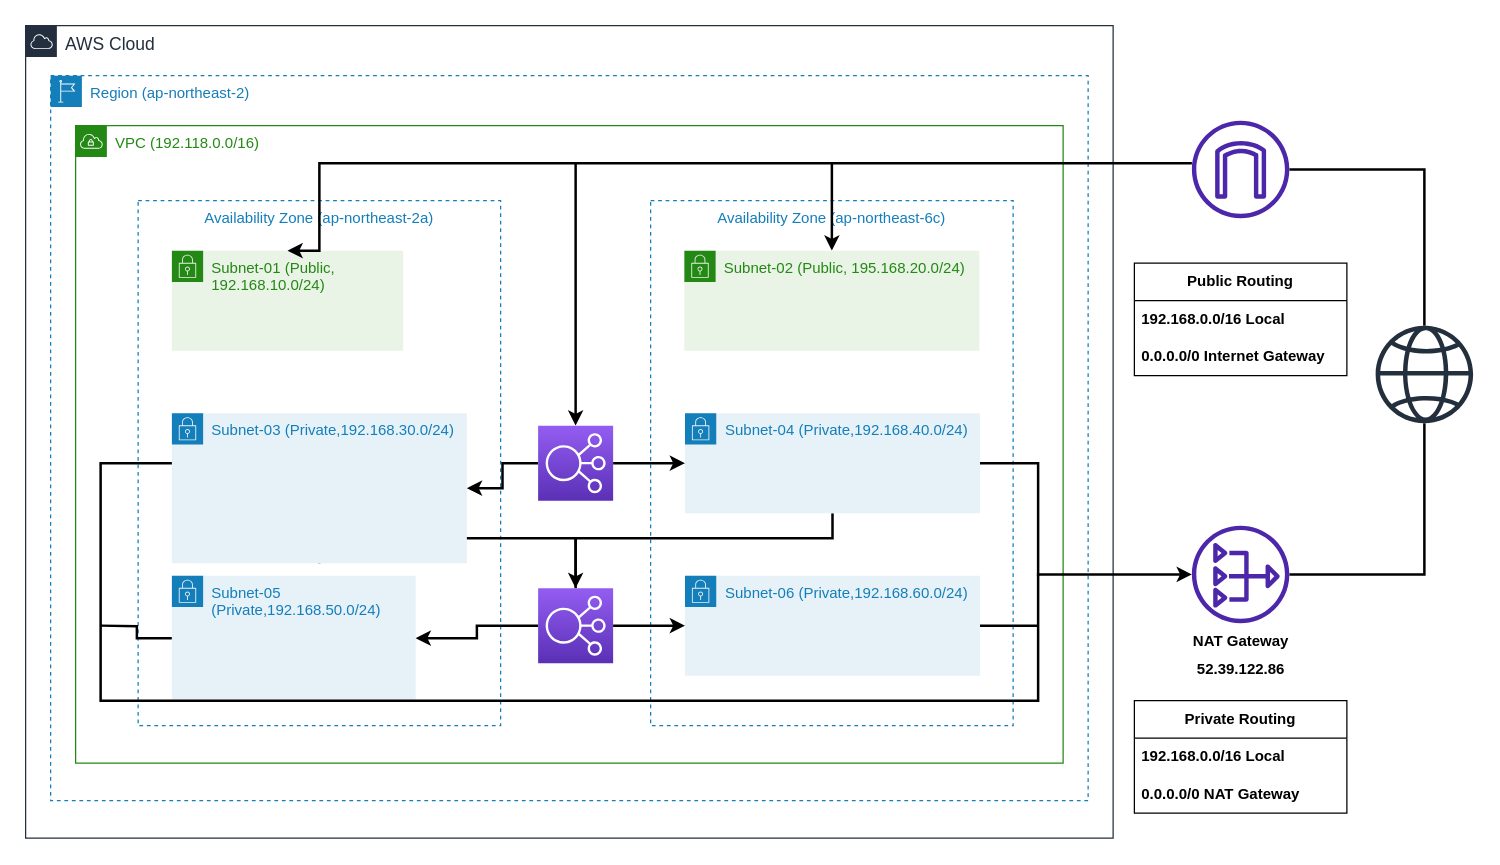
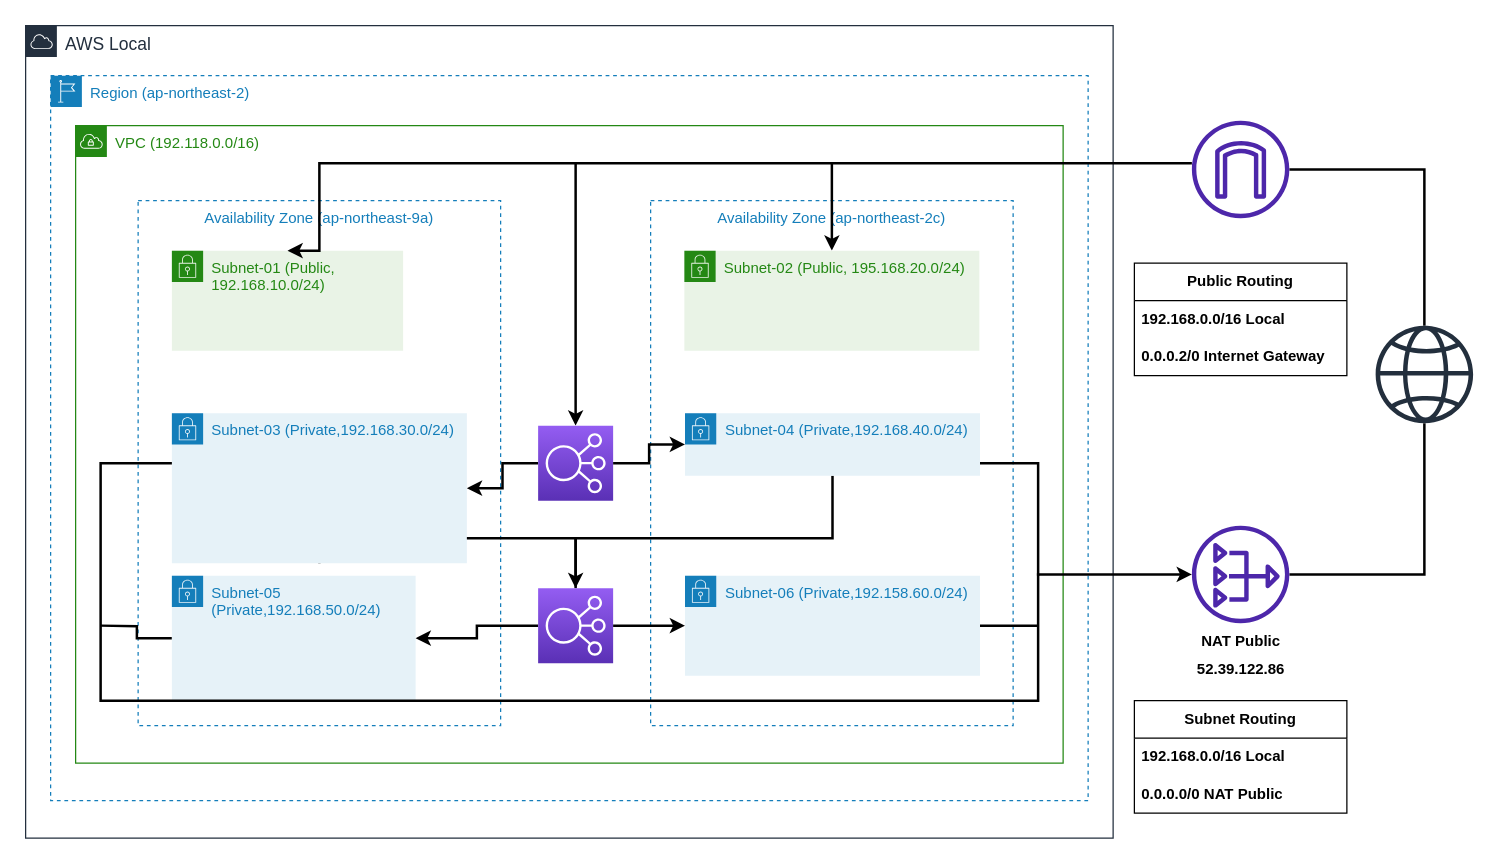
  <mxCell id="0" />
  <mxCell id="1" parent="0" />
  <mxCell id="2" value="&lt;font color=&quot;#248814&quot;&gt;VPC (192.118.0.0/16)&lt;/font&gt;" style="points=[[0,0],[0.25,0],[0.5,0],[0.75,0],[1,0],[1,0.25],[1,0.5],[1,0.75],[1,1],[0.75,1],[0.5,1],[0.25,1],[0,1],[0,0.75],[0,0.5],[0,0.25]];outlineConnect=0;gradientColor=none;html=1;whiteSpace=wrap;fontSize=12;fontStyle=0;container=1;pointerEvents=0;collapsible=0;recursiveResize=0;shape=mxgraph.aws4.group;grIcon=mxgraph.aws4.group_vpc;strokeColor=#248814;fillColor=none;verticalAlign=top;align=left;spacingLeft=30;fontColor=#AAB7B8;dashed=0;" parent="1" vertex="1"><mxGeometry x="60" y="100" width="790" height="510" as="geometry" /></mxCell>
- <mxCell id="3" value="Availability Zone (ap-northeast-6c)" style="fillColor=none;strokeColor=#147EBA;dashed=1;verticalAlign=top;fontStyle=0;fontColor=#147EBA;whiteSpace=wrap;html=1;movable=1;resizable=1;rotatable=1;deletable=1;editable=1;locked=0;connectable=1;" parent="2" vertex="1"><mxGeometry x="460" y="60" width="290" height="420" as="geometry" /></mxCell>
- <mxCell id="4" value="Availability Zone (ap-northeast-2a)" style="fillColor=none;strokeColor=#147EBA;dashed=1;verticalAlign=top;fontStyle=0;fontColor=#147EBA;whiteSpace=wrap;html=1;" parent="2" vertex="1"><mxGeometry x="50" y="60" width="290" height="420" as="geometry" /></mxCell>
+ <mxCell id="3" value="Availability Zone (ap-northeast-2c)" style="fillColor=none;strokeColor=#147EBA;dashed=1;verticalAlign=top;fontStyle=0;fontColor=#147EBA;whiteSpace=wrap;html=1;movable=1;resizable=1;rotatable=1;deletable=1;editable=1;locked=0;connectable=1;" parent="2" vertex="1"><mxGeometry x="460" y="60" width="290" height="420" as="geometry" /></mxCell>
+ <mxCell id="4" value="Availability Zone (ap-northeast-9a)" style="fillColor=none;strokeColor=#147EBA;dashed=1;verticalAlign=top;fontStyle=0;fontColor=#147EBA;whiteSpace=wrap;html=1;" parent="2" vertex="1"><mxGeometry x="50" y="60" width="290" height="420" as="geometry" /></mxCell>
  <mxCell id="5" style="edgeStyle=orthogonalEdgeStyle;rounded=0;orthogonalLoop=1;jettySize=auto;html=1;strokeWidth=2;endArrow=classic;endFill=1;" parent="2" source="6" target="8" edge="1"><mxGeometry relative="1" as="geometry" /></mxCell>
  <mxCell id="6" value="" style="sketch=0;points=[[0,0,0],[0.25,0,0],[0.5,0,0],[0.75,0,0],[1,0,0],[0,1,0],[0.25,1,0],[0.5,1,0],[0.75,1,0],[1,1,0],[0,0.25,0],[0,0.5,0],[0,0.75,0],[1,0.25,0],[1,0.5,0],[1,0.75,0]];outlineConnect=0;fontColor=#232F3E;gradientColor=#945DF2;gradientDirection=north;fillColor=#5A30B5;strokeColor=#ffffff;dashed=0;verticalLabelPosition=bottom;verticalAlign=top;align=center;html=1;fontSize=12;fontStyle=0;aspect=fixed;shape=mxgraph.aws4.resourceIcon;resIcon=mxgraph.aws4.elastic_load_balancing;" parent="2" vertex="1"><mxGeometry x="370" y="240" width="60" height="60" as="geometry" /></mxCell>
  <mxCell id="7" style="edgeStyle=orthogonalEdgeStyle;rounded=0;orthogonalLoop=1;jettySize=auto;html=1;exitX=0.5;exitY=1;exitDx=0;exitDy=0;strokeWidth=2;endArrow=none;endFill=0;" parent="2" source="8" target="13" edge="1"><mxGeometry relative="1" as="geometry"><Array as="points"><mxPoint x="195" y="330" /><mxPoint x="400" y="330" /></Array></mxGeometry></mxCell>
  <mxCell id="8" value="Subnet-03 (Private,192.168.30.0/24)" style="points=[[0,0],[0.25,0],[0.5,0],[0.75,0],[1,0],[1,0.25],[1,0.5],[1,0.75],[1,1],[0.75,1],[0.5,1],[0.25,1],[0,1],[0,0.75],[0,0.5],[0,0.25]];outlineConnect=0;gradientColor=none;html=1;whiteSpace=wrap;fontSize=12;fontStyle=0;container=1;pointerEvents=0;collapsible=0;recursiveResize=0;shape=mxgraph.aws4.group;grIcon=mxgraph.aws4.group_security_group;grStroke=0;strokeColor=#147EBA;fillColor=#E6F2F8;verticalAlign=top;align=left;spacingLeft=30;fontColor=#147EBA;dashed=0;" parent="2" vertex="1"><mxGeometry x="77" y="230" width="236" height="120" as="geometry" /></mxCell>
  <mxCell id="9" value="Subnet-01 (Public, 192.168.10.0/24)" style="points=[[0,0],[0.25,0],[0.5,0],[0.75,0],[1,0],[1,0.25],[1,0.5],[1,0.75],[1,1],[0.75,1],[0.5,1],[0.25,1],[0,1],[0,0.75],[0,0.5],[0,0.25]];outlineConnect=0;gradientColor=none;html=1;whiteSpace=wrap;fontSize=12;fontStyle=0;container=1;pointerEvents=0;collapsible=0;recursiveResize=0;shape=mxgraph.aws4.group;grIcon=mxgraph.aws4.group_security_group;grStroke=0;strokeColor=#248814;fillColor=#E9F3E6;verticalAlign=top;align=left;spacingLeft=30;fontColor=#248814;dashed=0;" parent="2" vertex="1"><mxGeometry x="77" y="100" width="185" height="80" as="geometry" /></mxCell>
  <mxCell id="10" style="edgeStyle=orthogonalEdgeStyle;rounded=0;orthogonalLoop=1;jettySize=auto;html=1;endArrow=none;endFill=0;strokeWidth=2;" parent="2" source="11" edge="1"><mxGeometry relative="1" as="geometry"><mxPoint x="20" y="400" as="targetPoint" /></mxGeometry></mxCell>
  <mxCell id="11" value="Subnet-05 (Private,192.168.50.0/24)" style="points=[[0,0],[0.25,0],[0.5,0],[0.75,0],[1,0],[1,0.25],[1,0.5],[1,0.75],[1,1],[0.75,1],[0.5,1],[0.25,1],[0,1],[0,0.75],[0,0.5],[0,0.25]];outlineConnect=0;gradientColor=none;html=1;whiteSpace=wrap;fontSize=12;fontStyle=0;container=1;pointerEvents=0;collapsible=0;recursiveResize=0;shape=mxgraph.aws4.group;grIcon=mxgraph.aws4.group_security_group;grStroke=0;strokeColor=#147EBA;fillColor=#E6F2F8;verticalAlign=top;align=left;spacingLeft=30;fontColor=#147EBA;dashed=0;" parent="2" vertex="1"><mxGeometry x="77" y="360" width="195" height="100" as="geometry" /></mxCell>
  <mxCell id="12" style="edgeStyle=orthogonalEdgeStyle;rounded=0;orthogonalLoop=1;jettySize=auto;html=1;entryX=1;entryY=0.5;entryDx=0;entryDy=0;strokeWidth=2;endArrow=classic;endFill=1;" parent="2" source="13" target="11" edge="1"><mxGeometry relative="1" as="geometry" /></mxCell>
  <mxCell id="13" value="" style="sketch=0;points=[[0,0,0],[0.25,0,0],[0.5,0,0],[0.75,0,0],[1,0,0],[0,1,0],[0.25,1,0],[0.5,1,0],[0.75,1,0],[1,1,0],[0,0.25,0],[0,0.5,0],[0,0.75,0],[1,0.25,0],[1,0.5,0],[1,0.75,0]];outlineConnect=0;fontColor=#232F3E;gradientColor=#945DF2;gradientDirection=north;fillColor=#5A30B5;strokeColor=#ffffff;dashed=0;verticalLabelPosition=bottom;verticalAlign=top;align=center;html=1;fontSize=12;fontStyle=0;aspect=fixed;shape=mxgraph.aws4.resourceIcon;resIcon=mxgraph.aws4.elastic_load_balancing;" parent="2" vertex="1"><mxGeometry x="370" y="370" width="60" height="60" as="geometry" /></mxCell>
  <mxCell id="14" style="edgeStyle=orthogonalEdgeStyle;rounded=0;orthogonalLoop=1;jettySize=auto;html=1;endArrow=none;endFill=0;startArrow=classic;startFill=1;strokeWidth=2;" parent="2" source="15" edge="1"><mxGeometry relative="1" as="geometry"><mxPoint x="605" y="30" as="targetPoint" /></mxGeometry></mxCell>
  <mxCell id="15" value="Subnet-02 (Public, 195.168.20.0/24)" style="points=[[0,0],[0.25,0],[0.5,0],[0.75,0],[1,0],[1,0.25],[1,0.5],[1,0.75],[1,1],[0.75,1],[0.5,1],[0.25,1],[0,1],[0,0.75],[0,0.5],[0,0.25]];outlineConnect=0;gradientColor=none;html=1;whiteSpace=wrap;fontSize=12;fontStyle=0;container=1;pointerEvents=0;collapsible=0;recursiveResize=0;shape=mxgraph.aws4.group;grIcon=mxgraph.aws4.group_security_group;grStroke=0;strokeColor=#248814;fillColor=#E9F3E6;verticalAlign=top;align=left;spacingLeft=30;fontColor=#248814;dashed=0;" parent="2" vertex="1"><mxGeometry x="487" y="100" width="236" height="80" as="geometry" /></mxCell>
- <mxCell id="16" value="&lt;font style=&quot;font-size: 14px;&quot;&gt;AWS Cloud&lt;/font&gt;" style="points=[[0,0],[0.25,0],[0.5,0],[0.75,0],[1,0],[1,0.25],[1,0.5],[1,0.75],[1,1],[0.75,1],[0.5,1],[0.25,1],[0,1],[0,0.75],[0,0.5],[0,0.25]];outlineConnect=0;gradientColor=none;html=1;whiteSpace=wrap;fontSize=12;fontStyle=0;container=1;pointerEvents=0;collapsible=0;recursiveResize=0;shape=mxgraph.aws4.group;grIcon=mxgraph.aws4.group_aws_cloud;strokeColor=#232F3E;fillColor=none;verticalAlign=top;align=left;spacingLeft=30;fontColor=#232F3E;dashed=0;" parent="1" vertex="1"><mxGeometry x="20" y="20" width="870" height="650" as="geometry" /></mxCell>
+ <mxCell id="16" value="&lt;font style=&quot;font-size: 14px;&quot;&gt;AWS Local&lt;/font&gt;" style="points=[[0,0],[0.25,0],[0.5,0],[0.75,0],[1,0],[1,0.25],[1,0.5],[1,0.75],[1,1],[0.75,1],[0.5,1],[0.25,1],[0,1],[0,0.75],[0,0.5],[0,0.25]];outlineConnect=0;gradientColor=none;html=1;whiteSpace=wrap;fontSize=12;fontStyle=0;container=1;pointerEvents=0;collapsible=0;recursiveResize=0;shape=mxgraph.aws4.group;grIcon=mxgraph.aws4.group_aws_cloud;strokeColor=#232F3E;fillColor=none;verticalAlign=top;align=left;spacingLeft=30;fontColor=#232F3E;dashed=0;" parent="1" vertex="1"><mxGeometry x="20" y="20" width="870" height="650" as="geometry" /></mxCell>
  <mxCell id="17" value="Region (ap-northeast-2)" style="points=[[0,0],[0.25,0],[0.5,0],[0.75,0],[1,0],[1,0.25],[1,0.5],[1,0.75],[1,1],[0.75,1],[0.5,1],[0.25,1],[0,1],[0,0.75],[0,0.5],[0,0.25]];outlineConnect=0;gradientColor=none;html=1;whiteSpace=wrap;fontSize=12;fontStyle=0;container=1;pointerEvents=0;collapsible=0;recursiveResize=0;shape=mxgraph.aws4.group;grIcon=mxgraph.aws4.group_region;strokeColor=#147EBA;fillColor=none;verticalAlign=top;align=left;spacingLeft=30;fontColor=#147EBA;dashed=1;" parent="16" vertex="1"><mxGeometry x="20" y="40" width="830" height="580" as="geometry" /></mxCell>
  <mxCell id="18" style="edgeStyle=orthogonalEdgeStyle;rounded=0;orthogonalLoop=1;jettySize=auto;html=1;strokeWidth=2;startArrow=none;startFill=0;endArrow=none;endFill=0;" parent="1" source="20" target="23" edge="1"><mxGeometry relative="1" as="geometry" /></mxCell>
  <mxCell id="19" style="edgeStyle=orthogonalEdgeStyle;rounded=0;orthogonalLoop=1;jettySize=auto;html=1;endArrow=classic;endFill=1;strokeWidth=2;entryX=0.5;entryY=0;entryDx=0;entryDy=0;" parent="1" source="20" target="9" edge="1"><mxGeometry relative="1" as="geometry"><Array as="points"><mxPoint x="255" y="130" /></Array></mxGeometry></mxCell>
  <mxCell id="20" value="" style="sketch=0;outlineConnect=0;fontColor=#232F3E;gradientColor=none;fillColor=#4D27AA;strokeColor=none;dashed=0;verticalLabelPosition=bottom;verticalAlign=top;align=center;html=1;fontSize=12;fontStyle=0;aspect=fixed;pointerEvents=1;shape=mxgraph.aws4.internet_gateway;" parent="1" vertex="1"><mxGeometry x="953" y="96" width="78" height="78" as="geometry" /></mxCell>
  <mxCell id="21" style="edgeStyle=orthogonalEdgeStyle;rounded=0;orthogonalLoop=1;jettySize=auto;html=1;strokeWidth=2;startArrow=none;startFill=0;endArrow=none;endFill=0;" parent="1" source="22" target="23" edge="1"><mxGeometry relative="1" as="geometry" /></mxCell>
  <mxCell id="22" value="" style="sketch=0;outlineConnect=0;fontColor=#232F3E;gradientColor=none;fillColor=#4D27AA;strokeColor=none;dashed=0;verticalLabelPosition=bottom;verticalAlign=top;align=center;html=1;fontSize=12;fontStyle=0;aspect=fixed;pointerEvents=1;shape=mxgraph.aws4.nat_gateway;" parent="1" vertex="1"><mxGeometry x="953" y="420" width="78" height="78" as="geometry" /></mxCell>
  <mxCell id="23" value="" style="sketch=0;outlineConnect=0;fontColor=#232F3E;gradientColor=none;fillColor=#232F3D;strokeColor=none;dashed=0;verticalLabelPosition=bottom;verticalAlign=top;align=center;html=1;fontSize=12;fontStyle=0;aspect=fixed;pointerEvents=1;shape=mxgraph.aws4.globe;" parent="1" vertex="1"><mxGeometry x="1100" y="260" width="78" height="78" as="geometry" /></mxCell>
  <mxCell id="24" value="52.39.122.86" style="text;html=1;align=center;verticalAlign=middle;resizable=0;points=[];autosize=1;strokeColor=none;fillColor=none;fontStyle=1" parent="1" vertex="1"><mxGeometry x="947" y="520" width="90" height="30" as="geometry" /></mxCell>
- <mxCell id="25" value="NAT Gateway" style="text;html=1;align=center;verticalAlign=middle;resizable=0;points=[];autosize=1;strokeColor=none;fillColor=none;fontStyle=1" parent="1" vertex="1"><mxGeometry x="942" y="498" width="100" height="30" as="geometry" /></mxCell>
+ <mxCell id="25" value="NAT Public" style="text;html=1;align=center;verticalAlign=middle;resizable=0;points=[];autosize=1;strokeColor=none;fillColor=none;fontStyle=1" parent="1" vertex="1"><mxGeometry x="942" y="498" width="100" height="30" as="geometry" /></mxCell>
  <mxCell id="26" value="Public Routing" style="swimlane;fontStyle=1;childLayout=stackLayout;horizontal=1;startSize=30;horizontalStack=0;resizeParent=1;resizeParentMax=0;resizeLast=0;collapsible=1;marginBottom=0;whiteSpace=wrap;html=1;" parent="1" vertex="1"><mxGeometry x="907" y="210" width="170" height="90" as="geometry" /></mxCell>
  <mxCell id="27" value="192.168.0.0/16 Local" style="text;strokeColor=none;fillColor=none;align=left;verticalAlign=middle;spacingLeft=4;spacingRight=4;overflow=hidden;points=[[0,0.5],[1,0.5]];portConstraint=eastwest;rotatable=0;whiteSpace=wrap;html=1;fontStyle=1" parent="26" vertex="1"><mxGeometry y="30" width="170" height="30" as="geometry" /></mxCell>
- <mxCell id="28" value="0.0.0.0/0 Internet Gateway" style="text;strokeColor=none;fillColor=none;align=left;verticalAlign=middle;spacingLeft=4;spacingRight=4;overflow=hidden;points=[[0,0.5],[1,0.5]];portConstraint=eastwest;rotatable=0;whiteSpace=wrap;html=1;fontStyle=1" parent="26" vertex="1"><mxGeometry y="60" width="170" height="30" as="geometry" /></mxCell>
- <mxCell id="29" value="Private Routing" style="swimlane;fontStyle=1;childLayout=stackLayout;horizontal=1;startSize=30;horizontalStack=0;resizeParent=1;resizeParentMax=0;resizeLast=0;collapsible=1;marginBottom=0;whiteSpace=wrap;html=1;" parent="1" vertex="1"><mxGeometry x="907" y="560" width="170" height="90" as="geometry" /></mxCell>
+ <mxCell id="28" value="0.0.0.2/0 Internet Gateway" style="text;strokeColor=none;fillColor=none;align=left;verticalAlign=middle;spacingLeft=4;spacingRight=4;overflow=hidden;points=[[0,0.5],[1,0.5]];portConstraint=eastwest;rotatable=0;whiteSpace=wrap;html=1;fontStyle=1" parent="26" vertex="1"><mxGeometry y="60" width="170" height="30" as="geometry" /></mxCell>
+ <mxCell id="29" value="Subnet Routing" style="swimlane;fontStyle=1;childLayout=stackLayout;horizontal=1;startSize=30;horizontalStack=0;resizeParent=1;resizeParentMax=0;resizeLast=0;collapsible=1;marginBottom=0;whiteSpace=wrap;html=1;" parent="1" vertex="1"><mxGeometry x="907" y="560" width="170" height="90" as="geometry" /></mxCell>
  <mxCell id="30" value="192.168.0.0/16 Local" style="text;strokeColor=none;fillColor=none;align=left;verticalAlign=middle;spacingLeft=4;spacingRight=4;overflow=hidden;points=[[0,0.5],[1,0.5]];portConstraint=eastwest;rotatable=0;whiteSpace=wrap;html=1;fontStyle=1" parent="29" vertex="1"><mxGeometry y="30" width="170" height="30" as="geometry" /></mxCell>
- <mxCell id="31" value="0.0.0.0/0 NAT Gateway" style="text;strokeColor=none;fillColor=none;align=left;verticalAlign=middle;spacingLeft=4;spacingRight=4;overflow=hidden;points=[[0,0.5],[1,0.5]];portConstraint=eastwest;rotatable=0;whiteSpace=wrap;html=1;fontStyle=1" parent="29" vertex="1"><mxGeometry y="60" width="170" height="30" as="geometry" /></mxCell>
+ <mxCell id="31" value="0.0.0.0/0 NAT Public" style="text;strokeColor=none;fillColor=none;align=left;verticalAlign=middle;spacingLeft=4;spacingRight=4;overflow=hidden;points=[[0,0.5],[1,0.5]];portConstraint=eastwest;rotatable=0;whiteSpace=wrap;html=1;fontStyle=1" parent="29" vertex="1"><mxGeometry y="60" width="170" height="30" as="geometry" /></mxCell>
  <mxCell id="32" style="edgeStyle=orthogonalEdgeStyle;rounded=0;orthogonalLoop=1;jettySize=auto;html=1;exitX=0.5;exitY=1;exitDx=0;exitDy=0;strokeWidth=2;endArrow=classic;endFill=1;" parent="1" source="34" target="13" edge="1"><mxGeometry relative="1" as="geometry"><Array as="points"><mxPoint x="666" y="430" /><mxPoint x="460" y="430" /></Array></mxGeometry></mxCell>
  <mxCell id="33" style="edgeStyle=orthogonalEdgeStyle;rounded=0;orthogonalLoop=1;jettySize=auto;html=1;endArrow=none;endFill=0;strokeWidth=2;" parent="1" source="34" edge="1"><mxGeometry relative="1" as="geometry"><mxPoint x="830" y="460" as="targetPoint" /><Array as="points"><mxPoint x="830" y="370" /><mxPoint x="830" y="460" /></Array></mxGeometry></mxCell>
- <mxCell id="34" value="Subnet-04 (Private,192.168.40.0/24)" style="points=[[0,0],[0.25,0],[0.5,0],[0.75,0],[1,0],[1,0.25],[1,0.5],[1,0.75],[1,1],[0.75,1],[0.5,1],[0.25,1],[0,1],[0,0.75],[0,0.5],[0,0.25]];outlineConnect=0;gradientColor=none;html=1;whiteSpace=wrap;fontSize=12;fontStyle=0;container=1;pointerEvents=0;collapsible=0;recursiveResize=0;shape=mxgraph.aws4.group;grIcon=mxgraph.aws4.group_security_group;grStroke=0;strokeColor=#147EBA;fillColor=#E6F2F8;verticalAlign=top;align=left;spacingLeft=30;fontColor=#147EBA;dashed=0;" parent="1" vertex="1"><mxGeometry x="547.5" y="330" width="236" height="80" as="geometry" /></mxCell>
+ <mxCell id="34" value="Subnet-04 (Private,192.168.40.0/24)" style="points=[[0,0],[0.25,0],[0.5,0],[0.75,0],[1,0],[1,0.25],[1,0.5],[1,0.75],[1,1],[0.75,1],[0.5,1],[0.25,1],[0,1],[0,0.75],[0,0.5],[0,0.25]];outlineConnect=0;gradientColor=none;html=1;whiteSpace=wrap;fontSize=12;fontStyle=0;container=1;pointerEvents=0;collapsible=0;recursiveResize=0;shape=mxgraph.aws4.group;grIcon=mxgraph.aws4.group_security_group;grStroke=0;strokeColor=#147EBA;fillColor=#E6F2F8;verticalAlign=top;align=left;spacingLeft=30;fontColor=#147EBA;dashed=0;" parent="1" vertex="1"><mxGeometry x="547.5" y="330" width="236" height="50" as="geometry" /></mxCell>
  <mxCell id="35" style="edgeStyle=orthogonalEdgeStyle;rounded=0;orthogonalLoop=1;jettySize=auto;html=1;endArrow=none;endFill=0;strokeWidth=2;" parent="1" source="36" edge="1"><mxGeometry relative="1" as="geometry"><mxPoint x="830" y="500" as="targetPoint" /></mxGeometry></mxCell>
- <mxCell id="36" value="Subnet-06 (Private,192.168.60.0/24)" style="points=[[0,0],[0.25,0],[0.5,0],[0.75,0],[1,0],[1,0.25],[1,0.5],[1,0.75],[1,1],[0.75,1],[0.5,1],[0.25,1],[0,1],[0,0.75],[0,0.5],[0,0.25]];outlineConnect=0;gradientColor=none;html=1;whiteSpace=wrap;fontSize=12;fontStyle=0;container=1;pointerEvents=0;collapsible=0;recursiveResize=0;shape=mxgraph.aws4.group;grIcon=mxgraph.aws4.group_security_group;grStroke=0;strokeColor=#147EBA;fillColor=#E6F2F8;verticalAlign=top;align=left;spacingLeft=30;fontColor=#147EBA;dashed=0;" parent="1" vertex="1"><mxGeometry x="547.5" y="460" width="236" height="80" as="geometry" /></mxCell>
+ <mxCell id="36" value="Subnet-06 (Private,192.158.60.0/24)" style="points=[[0,0],[0.25,0],[0.5,0],[0.75,0],[1,0],[1,0.25],[1,0.5],[1,0.75],[1,1],[0.75,1],[0.5,1],[0.25,1],[0,1],[0,0.75],[0,0.5],[0,0.25]];outlineConnect=0;gradientColor=none;html=1;whiteSpace=wrap;fontSize=12;fontStyle=0;container=1;pointerEvents=0;collapsible=0;recursiveResize=0;shape=mxgraph.aws4.group;grIcon=mxgraph.aws4.group_security_group;grStroke=0;strokeColor=#147EBA;fillColor=#E6F2F8;verticalAlign=top;align=left;spacingLeft=30;fontColor=#147EBA;dashed=0;" parent="1" vertex="1"><mxGeometry x="547.5" y="460" width="236" height="80" as="geometry" /></mxCell>
  <mxCell id="37" style="edgeStyle=orthogonalEdgeStyle;rounded=0;orthogonalLoop=1;jettySize=auto;html=1;strokeWidth=2;endArrow=classic;endFill=1;" parent="1" source="6" target="34" edge="1"><mxGeometry relative="1" as="geometry" /></mxCell>
  <mxCell id="38" style="edgeStyle=orthogonalEdgeStyle;rounded=0;orthogonalLoop=1;jettySize=auto;html=1;entryX=0;entryY=0.5;entryDx=0;entryDy=0;endArrow=classic;endFill=1;strokeWidth=2;" parent="1" source="13" target="36" edge="1"><mxGeometry relative="1" as="geometry" /></mxCell>
  <mxCell id="39" style="edgeStyle=orthogonalEdgeStyle;rounded=0;orthogonalLoop=1;jettySize=auto;html=1;startArrow=classic;startFill=1;endArrow=none;endFill=0;strokeWidth=2;" parent="1" source="6" edge="1"><mxGeometry relative="1" as="geometry"><mxPoint x="460" y="130" as="targetPoint" /><Array as="points"><mxPoint x="460" y="140" /></Array></mxGeometry></mxCell>
  <mxCell id="40" style="edgeStyle=orthogonalEdgeStyle;rounded=0;orthogonalLoop=1;jettySize=auto;html=1;strokeWidth=2;" parent="1" source="8" target="22" edge="1"><mxGeometry relative="1" as="geometry"><Array as="points"><mxPoint x="80" y="370" /><mxPoint x="80" y="560" /><mxPoint x="830" y="560" /><mxPoint x="830" y="459" /></Array></mxGeometry></mxCell>
